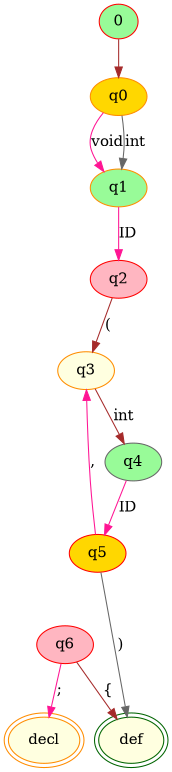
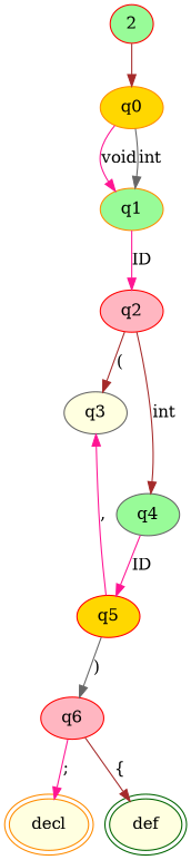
  digraph {
    rankdir=TB
    node [color=red fillcolor=palegreen style=filled]
    edge [color=deeppink]
-   0 [height=0.00001 width=0.00001]
+   0 [height=0.00001 width=0.00001 label=2]
    q0 [color=darkorange fillcolor=gold]
    q1 [color=darkorange]
    q2 [fillcolor=lightpink]
-   q3 [color=darkorange fillcolor=lightyellow]
+   q3 [color=gray40 fillcolor=lightyellow]
    q4 [color=gray40]
    q5 [fillcolor=gold]
    q6 [fillcolor=lightpink]
    n9 [color=darkorange fillcolor=lightyellow label=decl peripheries=2]
    n10 [color=darkgreen fillcolor=lightyellow label=def peripheries=2]
    0 -> q0 [color=brown]
    q0 -> q1 [label=void]
    q0 -> q1 [color=gray40 label=int]
    q1 -> q2 [label=ID]
    q2 -> q3 [color=brown label="("]
-   q3 -> q4 [color=brown label=int]
+   q2 -> q4 [color=brown label=int]
    q4 -> q5 [label=ID]
    q5 -> q3 [label=","]
-   q5 -> n10 [color=gray40 label=")"]
+   q5 -> q6 [color=gray40 label=")"]
    q6 -> n9 [label=";"]
    q6 -> n10 [color=brown label="{"]
  }
